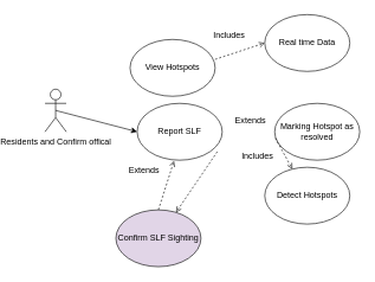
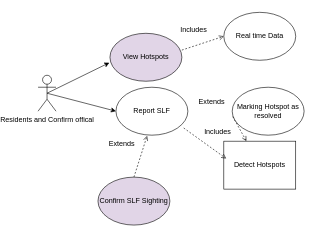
  <mxCell id="0" />
  <mxCell id="1" parent="0" />
  <mxCell id="2" value="Residents and Confirm offical" style="shape=umlActor;verticalLabelPosition=bottom;verticalAlign=top;html=1;outlineConnect=0;" parent="1" vertex="1"><mxGeometry x="20" y="125" width="30" height="60" as="geometry" /></mxCell>
+ <mxCell id="3" value="" style="endArrow=classic;html=1;rounded=0;entryX=-0.008;entryY=0.613;entryDx=0;entryDy=0;exitX=0.5;exitY=0.5;exitDx=0;exitDy=0;exitPerimeter=0;entryPerimeter=0;" parent="1" source="2" target="7" edge="1"><mxGeometry width="50" height="50" relative="1" as="geometry"><mxPoint x="380" y="305" as="sourcePoint" /><mxPoint x="140" y="125" as="targetPoint" /></mxGeometry></mxCell>
  <mxCell id="4" value="" style="endArrow=classic;html=1;rounded=0;exitX=0.5;exitY=0.5;exitDx=0;exitDy=0;exitPerimeter=0;entryX=0;entryY=0.5;entryDx=0;entryDy=0;" parent="1" source="2" edge="1"><mxGeometry width="50" height="50" relative="1" as="geometry"><mxPoint x="380" y="305" as="sourcePoint" /><mxPoint x="150" y="185" as="targetPoint" /></mxGeometry></mxCell>
  <mxCell id="5" value="" style="endArrow=open;dashed=1;html=1;rounded=0;exitX=0;exitY=0.5;exitDx=0;exitDy=0;entryX=0.433;entryY=1.013;entryDx=0;entryDy=0;endFill=0;entryPerimeter=0;" parent="1" target="8" edge="1"><mxGeometry width="50" height="50" relative="1" as="geometry"><mxPoint x="180" y="295" as="sourcePoint" /><mxPoint x="210" y="205" as="targetPoint" /></mxGeometry></mxCell>
  <mxCell id="6" value="Extends" style="text;html=1;strokeColor=none;fillColor=none;align=center;verticalAlign=middle;whiteSpace=wrap;rounded=0;" parent="1" vertex="1"><mxGeometry x="130" y="225" width="60" height="30" as="geometry" /></mxCell>
- <mxCell id="7" value="View Hotspots" style="ellipse;whiteSpace=wrap;html=1;" parent="1" vertex="1"><mxGeometry x="140" y="55" width="120" height="80" as="geometry" /></mxCell>
+ <mxCell id="7" value="View Hotspots" style="ellipse;whiteSpace=wrap;html=1;fillColor=#e1d5e7;" parent="1" vertex="1"><mxGeometry x="140" y="55" width="120" height="80" as="geometry" /></mxCell>
  <mxCell id="8" value="Report SLF" style="ellipse;whiteSpace=wrap;html=1;" parent="1" vertex="1"><mxGeometry x="150" y="145" width="120" height="80" as="geometry" /></mxCell>
- <mxCell id="9" value="Detect Hotspots" style="ellipse;whiteSpace=wrap;html=1;" parent="1" vertex="1"><mxGeometry x="330" y="235" width="120" height="80" as="geometry" /></mxCell>
+ <mxCell id="9" value="Detect Hotspots" style="whiteSpace=wrap;html=1;rounded=0;" parent="1" vertex="1"><mxGeometry x="330" y="235" width="120" height="80" as="geometry" /></mxCell>
  <mxCell id="10" value="Real time Data" style="ellipse;whiteSpace=wrap;html=1;" parent="1" vertex="1"><mxGeometry x="330" y="20" width="120" height="80" as="geometry" /></mxCell>
  <mxCell id="11" value="Marking Hotspot as resolved" style="ellipse;whiteSpace=wrap;html=1;" parent="1" vertex="1"><mxGeometry x="344" y="145" width="120" height="80" as="geometry" /></mxCell>
  <mxCell id="12" value="" style="endArrow=open;dashed=1;html=1;rounded=0;exitX=0.008;exitY=0.613;exitDx=0;exitDy=0;endFill=0;exitPerimeter=0;" parent="1" source="11" target="9" edge="1"><mxGeometry width="50" height="50" relative="1" as="geometry"><mxPoint x="190" y="305" as="sourcePoint" /><mxPoint x="212" y="236" as="targetPoint" /></mxGeometry></mxCell>
  <mxCell id="13" value="Extends" style="text;html=1;strokeColor=none;fillColor=none;align=center;verticalAlign=middle;whiteSpace=wrap;rounded=0;" parent="1" vertex="1"><mxGeometry x="280" y="155" width="60" height="30" as="geometry" /></mxCell>
  <mxCell id="14" value="" style="endArrow=open;dashed=1;html=1;rounded=0;exitX=1;exitY=0.35;exitDx=0;exitDy=0;entryX=0;entryY=0.5;entryDx=0;entryDy=0;endFill=0;exitPerimeter=0;" parent="1" source="7" target="10" edge="1"><mxGeometry width="50" height="50" relative="1" as="geometry"><mxPoint x="355" y="204" as="sourcePoint" /><mxPoint x="283" y="205" as="targetPoint" /></mxGeometry></mxCell>
  <mxCell id="15" value="Includes" style="text;html=1;strokeColor=none;fillColor=none;align=center;verticalAlign=middle;whiteSpace=wrap;rounded=0;" parent="1" vertex="1"><mxGeometry x="250" y="35" width="60" height="30" as="geometry" /></mxCell>
- <mxCell id="16" value="" style="endArrow=open;dashed=1;html=1;rounded=0;exitX=0.942;exitY=0.85;exitDx=0;exitDy=0;endFill=0;exitPerimeter=0;" parent="1" source="8" target="18" edge="1"><mxGeometry width="50" height="50" relative="1" as="geometry"><mxPoint x="365" y="214" as="sourcePoint" /><mxPoint x="293" y="215" as="targetPoint" /></mxGeometry></mxCell>
+ <mxCell id="16" value="" style="endArrow=open;dashed=1;html=1;rounded=0;exitX=0.942;exitY=0.85;exitDx=0;exitDy=0;entryX=0.033;entryY=0.363;entryDx=0;entryDy=0;endFill=0;entryPerimeter=0;exitPerimeter=0;" parent="1" source="8" target="9" edge="1"><mxGeometry width="50" height="50" relative="1" as="geometry"><mxPoint x="365" y="214" as="sourcePoint" /><mxPoint x="293" y="215" as="targetPoint" /></mxGeometry></mxCell>
  <mxCell id="17" value="Includes" style="text;html=1;strokeColor=none;fillColor=none;align=center;verticalAlign=middle;whiteSpace=wrap;rounded=0;" parent="1" vertex="1"><mxGeometry x="290" y="205" width="60" height="30" as="geometry" /></mxCell>
  <mxCell id="18" value="Confirm SLF Sighting&lt;br&gt;" style="ellipse;whiteSpace=wrap;html=1;fillColor=#e1d5e7;" vertex="1" parent="1"><mxGeometry x="120" y="295" width="120" height="80" as="geometry" /></mxCell>
